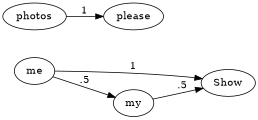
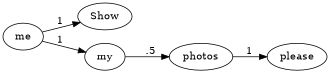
  digraph {
    rankdir=LR
    me
    Show
    my
    photos
    please
    me -> Show [label=1]
-   me -> my [label=.5]
-   my -> Show [label=.5]
+   me -> my [label=1]
+   my -> photos [label=.5]
    photos -> please [label=1]
  }
